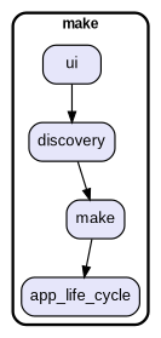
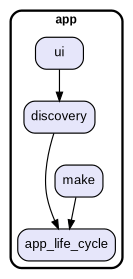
  digraph {
    fontname="Arial Black"
    fontsize=13
    penwidth=2.6
    style=rounded
    node [fillcolor=Lavender fontname=Arial fontsize=15 penwidth=1.3 shape=rect style="filled,rounded"]
    edge [penwidth=1.3]
    n1 [label=ui]
    n2 [label=app_life_cycle]
    n3 [label=discovery]
    n4 [label=make]
    subgraph cluster_1 {
-     label=make
+     label=app
      n1
      n2
      n3
      n4
    }
    n1 -> n3
-   n3 -> n4
+   n3 -> n2
    n4 -> n2
  }
